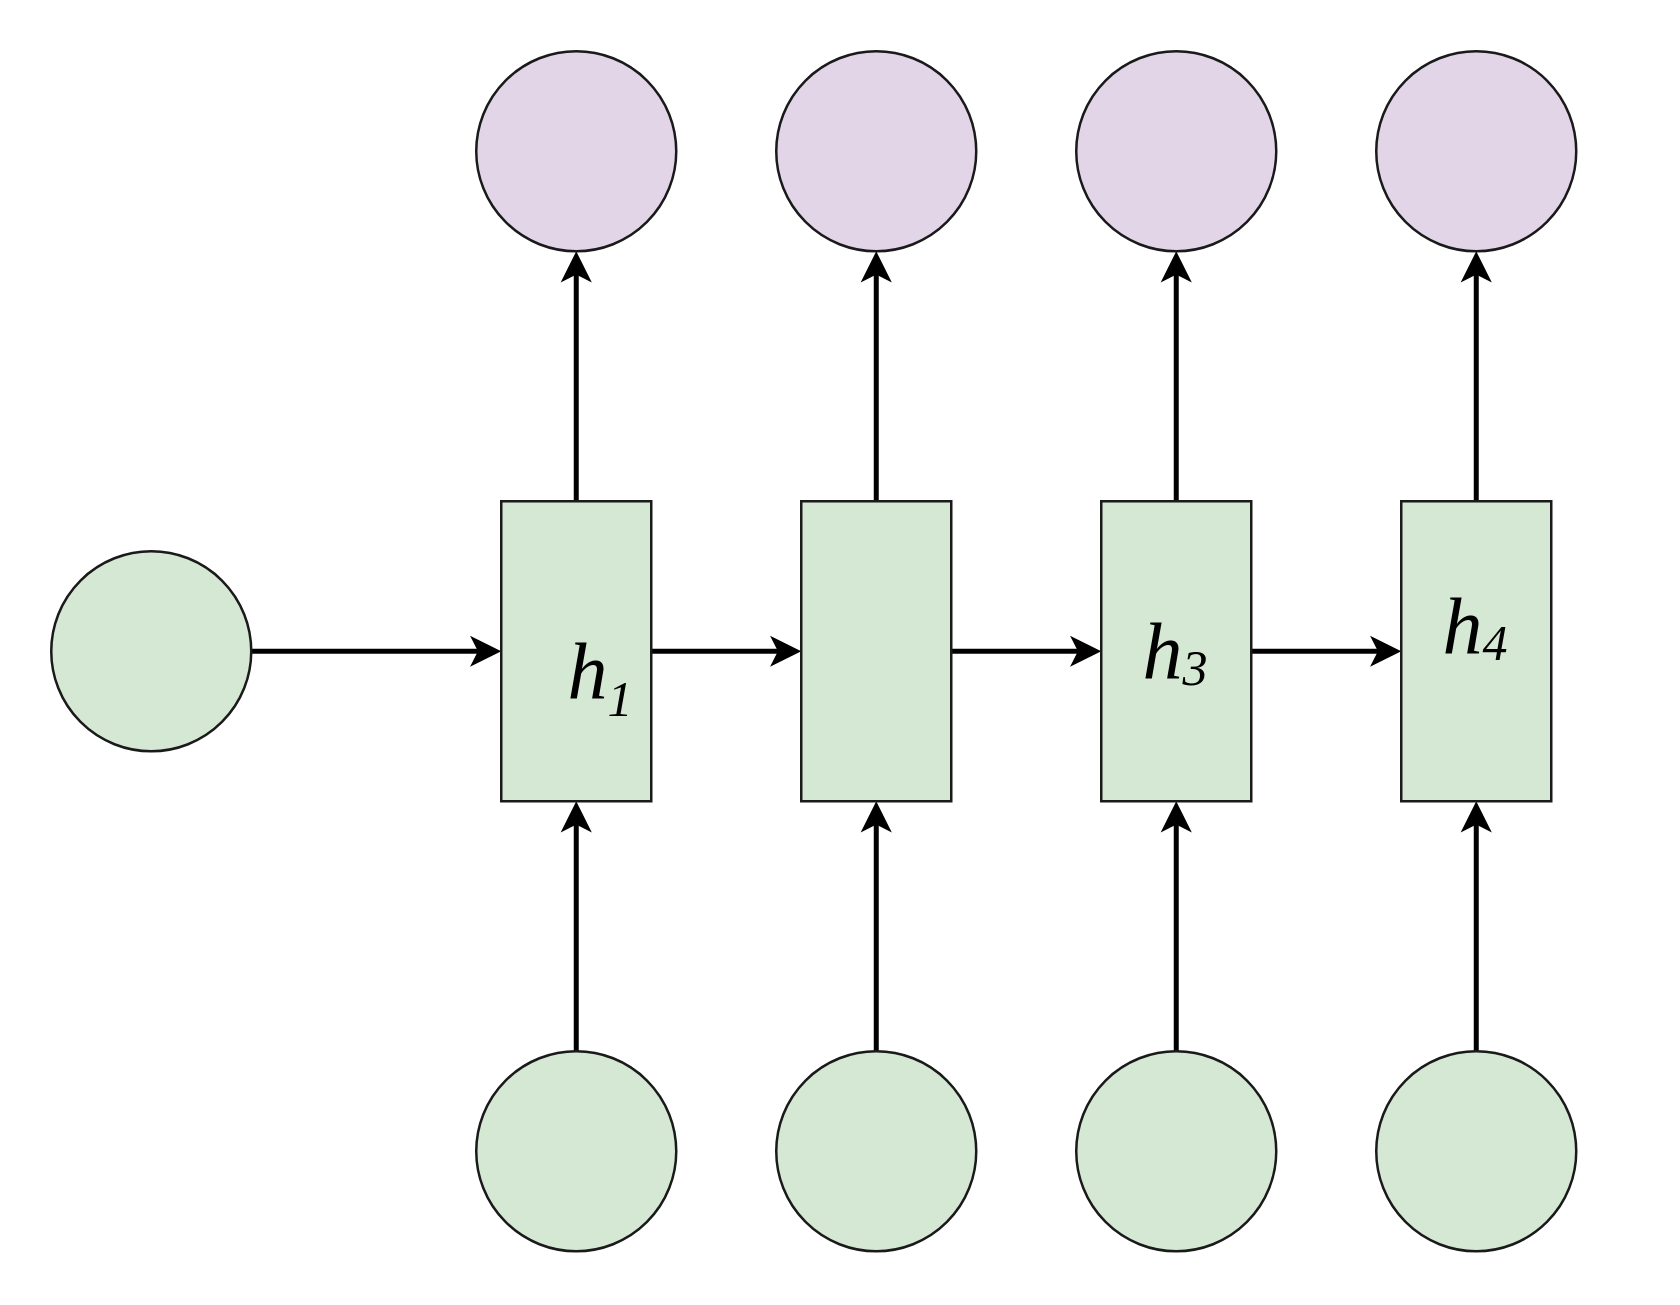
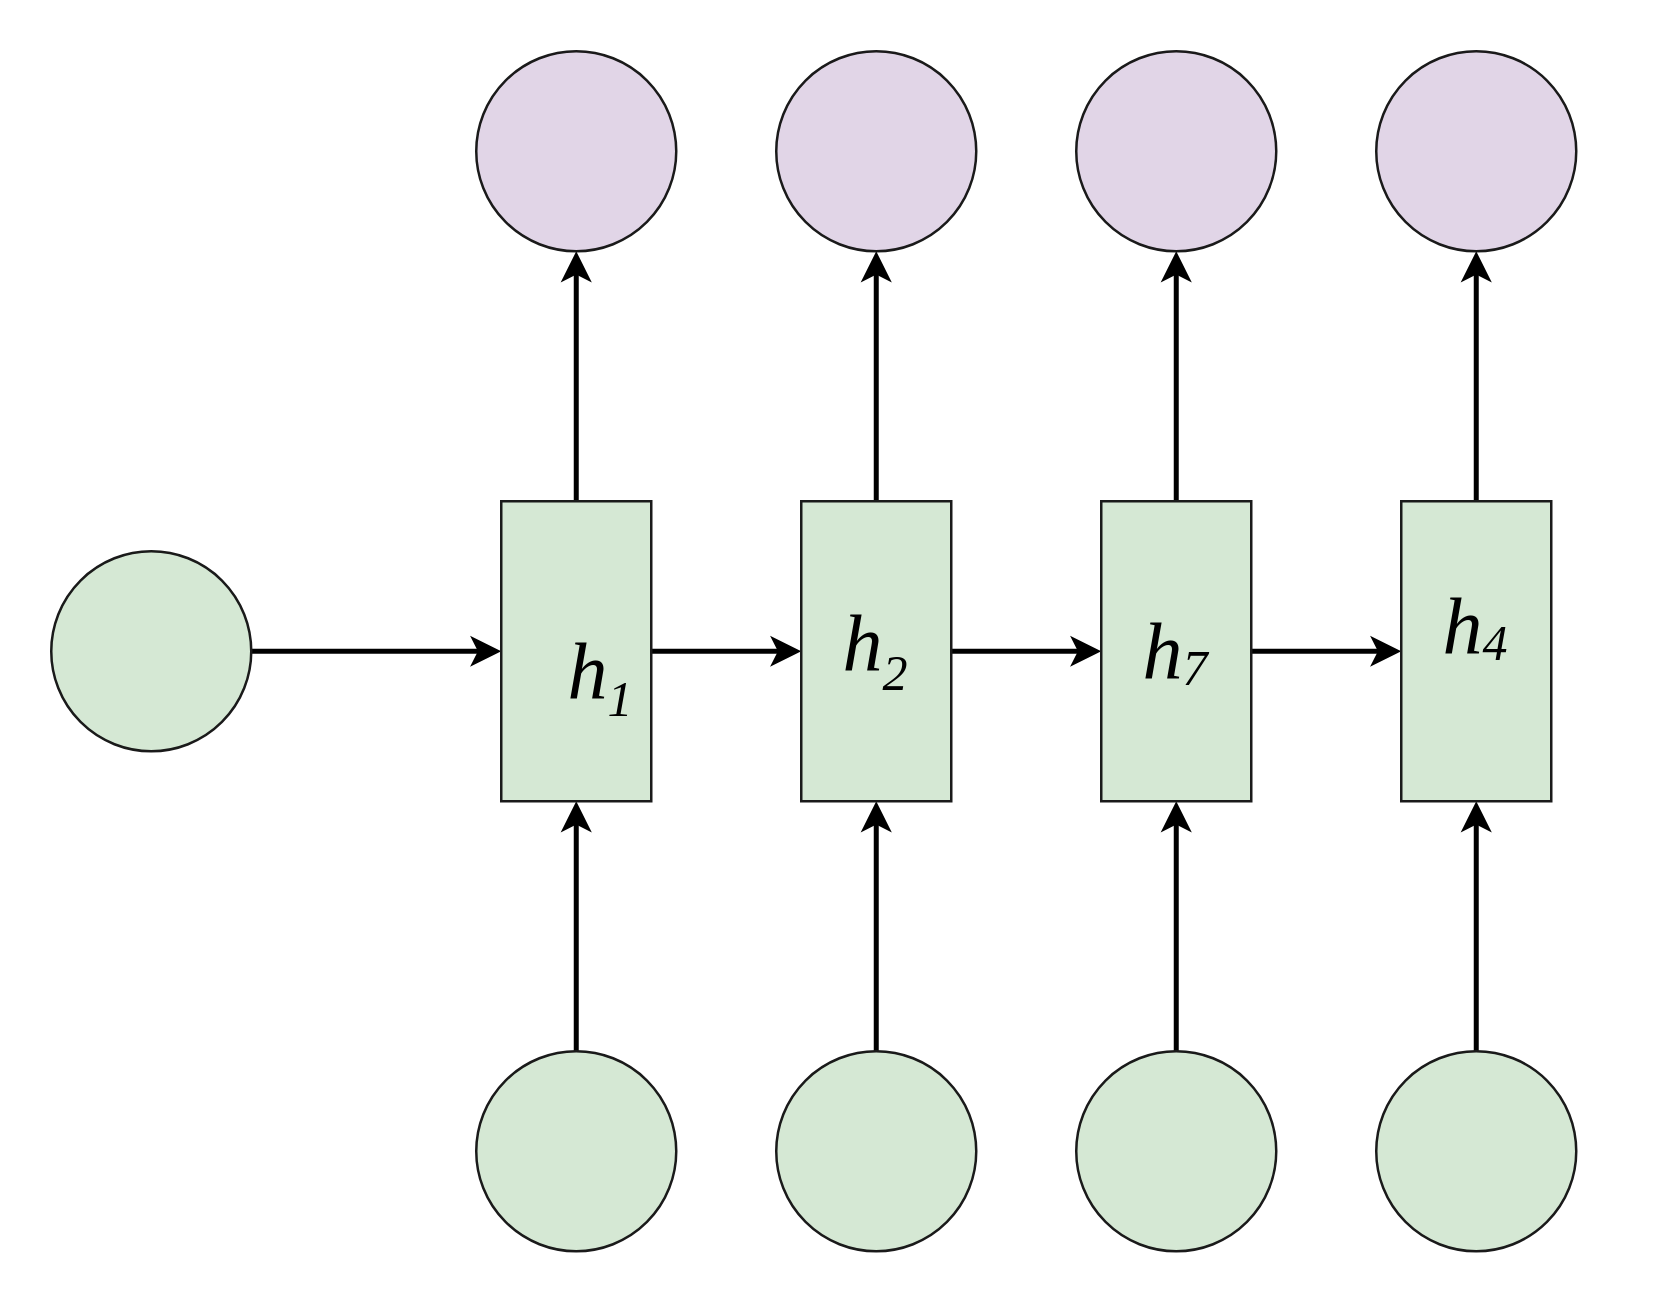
  <mxCell id="0" />
  <mxCell id="1" parent="0" />
  <mxCell id="2" style="edgeStyle=orthogonalEdgeStyle;rounded=0;orthogonalLoop=1;jettySize=auto;html=1;entryX=0.5;entryY=1;entryDx=0;entryDy=0;strokeWidth=2;" edge="1" parent="1" source="3" target="18"><mxGeometry relative="1" as="geometry" /></mxCell>
  <mxCell id="3" value="" style="ellipse;whiteSpace=wrap;html=1;aspect=fixed;fillColor=#d5e8d4;strokeColor=#1A1A1A;" vertex="1" parent="1"><mxGeometry x="20" y="220" width="80" height="80" as="geometry" /></mxCell>
  <mxCell id="4" value="" style="ellipse;whiteSpace=wrap;html=1;aspect=fixed;fillColor=#e1d5e7;strokeColor=#1A1A1A;" vertex="1" parent="1"><mxGeometry x="190" y="20" width="80" height="80" as="geometry" /></mxCell>
  <mxCell id="5" value="" style="ellipse;whiteSpace=wrap;html=1;aspect=fixed;fillColor=#e1d5e7;strokeColor=#1A1A1A;" vertex="1" parent="1"><mxGeometry x="310" y="20" width="80" height="80" as="geometry" /></mxCell>
  <mxCell id="6" value="" style="ellipse;whiteSpace=wrap;html=1;aspect=fixed;fillColor=#e1d5e7;strokeColor=#1A1A1A;" vertex="1" parent="1"><mxGeometry x="430" y="20" width="80" height="80" as="geometry" /></mxCell>
  <mxCell id="7" value="" style="ellipse;whiteSpace=wrap;html=1;aspect=fixed;fillColor=#e1d5e7;strokeColor=#1A1A1A;" vertex="1" parent="1"><mxGeometry x="550" y="20" width="80" height="80" as="geometry" /></mxCell>
  <mxCell id="8" style="edgeStyle=orthogonalEdgeStyle;rounded=0;orthogonalLoop=1;jettySize=auto;html=1;entryX=1;entryY=0.5;entryDx=0;entryDy=0;strokeWidth=2;" edge="1" parent="1" source="9" target="18"><mxGeometry relative="1" as="geometry" /></mxCell>
  <mxCell id="9" value="" style="ellipse;whiteSpace=wrap;html=1;aspect=fixed;fillColor=#d5e8d4;strokeColor=#1A1A1A;" vertex="1" parent="1"><mxGeometry x="190" y="420" width="80" height="80" as="geometry" /></mxCell>
  <mxCell id="10" style="edgeStyle=orthogonalEdgeStyle;rounded=0;orthogonalLoop=1;jettySize=auto;html=1;entryX=1;entryY=0.5;entryDx=0;entryDy=0;strokeWidth=2;" edge="1" parent="1" source="11" target="21"><mxGeometry relative="1" as="geometry" /></mxCell>
  <mxCell id="11" value="" style="ellipse;whiteSpace=wrap;html=1;aspect=fixed;fillColor=#d5e8d4;strokeColor=#1A1A1A;" vertex="1" parent="1"><mxGeometry x="310" y="420" width="80" height="80" as="geometry" /></mxCell>
  <mxCell id="12" style="edgeStyle=orthogonalEdgeStyle;rounded=0;orthogonalLoop=1;jettySize=auto;html=1;strokeWidth=2;entryX=1;entryY=0.5;entryDx=0;entryDy=0;" edge="1" parent="1" source="13" target="24"><mxGeometry relative="1" as="geometry"><mxPoint x="470" y="340" as="targetPoint" /></mxGeometry></mxCell>
  <mxCell id="13" value="" style="ellipse;whiteSpace=wrap;html=1;aspect=fixed;fillColor=#d5e8d4;strokeColor=#1A1A1A;" vertex="1" parent="1"><mxGeometry x="430" y="420" width="80" height="80" as="geometry" /></mxCell>
  <mxCell id="14" style="edgeStyle=orthogonalEdgeStyle;rounded=0;orthogonalLoop=1;jettySize=auto;html=1;entryX=1;entryY=0.5;entryDx=0;entryDy=0;strokeWidth=2;" edge="1" parent="1" source="15" target="26"><mxGeometry relative="1" as="geometry" /></mxCell>
  <mxCell id="15" value="" style="ellipse;whiteSpace=wrap;html=1;aspect=fixed;fillColor=#d5e8d4;strokeColor=#1A1A1A;" vertex="1" parent="1"><mxGeometry x="550" y="420" width="80" height="80" as="geometry" /></mxCell>
  <mxCell id="16" style="edgeStyle=orthogonalEdgeStyle;rounded=0;orthogonalLoop=1;jettySize=auto;html=1;entryX=0.5;entryY=1;entryDx=0;entryDy=0;strokeWidth=2;" edge="1" parent="1" source="18" target="4"><mxGeometry relative="1" as="geometry" /></mxCell>
  <mxCell id="17" style="edgeStyle=orthogonalEdgeStyle;rounded=0;orthogonalLoop=1;jettySize=auto;html=1;entryX=0.5;entryY=1;entryDx=0;entryDy=0;strokeWidth=2;" edge="1" parent="1" source="18" target="21"><mxGeometry relative="1" as="geometry" /></mxCell>
  <mxCell id="18" value="" style="whiteSpace=wrap;html=1;rotation=90;fillColor=#d5e8d4;strokeColor=#1A1A1A;" vertex="1" parent="1"><mxGeometry x="170" y="230" width="120" height="60" as="geometry" /></mxCell>
  <mxCell id="19" style="edgeStyle=orthogonalEdgeStyle;rounded=0;orthogonalLoop=1;jettySize=auto;html=1;strokeWidth=2;entryX=0.5;entryY=1;entryDx=0;entryDy=0;" edge="1" parent="1" source="21" target="5"><mxGeometry relative="1" as="geometry"><mxPoint x="350" y="110" as="targetPoint" /></mxGeometry></mxCell>
  <mxCell id="20" style="edgeStyle=orthogonalEdgeStyle;rounded=0;orthogonalLoop=1;jettySize=auto;html=1;entryX=0.5;entryY=1;entryDx=0;entryDy=0;strokeWidth=2;" edge="1" parent="1" source="21" target="24"><mxGeometry relative="1" as="geometry" /></mxCell>
  <mxCell id="21" value="" style="whiteSpace=wrap;html=1;rotation=90;fillColor=#d5e8d4;strokeColor=#1A1A1A;" vertex="1" parent="1"><mxGeometry x="290" y="230" width="120" height="60" as="geometry" /></mxCell>
  <mxCell id="22" style="edgeStyle=orthogonalEdgeStyle;rounded=0;orthogonalLoop=1;jettySize=auto;html=1;strokeWidth=2;" edge="1" parent="1" source="24" target="6"><mxGeometry relative="1" as="geometry" /></mxCell>
  <mxCell id="23" style="edgeStyle=orthogonalEdgeStyle;rounded=0;orthogonalLoop=1;jettySize=auto;html=1;entryX=0.5;entryY=1;entryDx=0;entryDy=0;strokeWidth=2;" edge="1" parent="1" source="24" target="26"><mxGeometry relative="1" as="geometry" /></mxCell>
  <mxCell id="24" value="" style="whiteSpace=wrap;html=1;rotation=90;fillColor=#d5e8d4;strokeColor=#1A1A1A;" vertex="1" parent="1"><mxGeometry x="410" y="230" width="120" height="60" as="geometry" /></mxCell>
  <mxCell id="25" style="edgeStyle=orthogonalEdgeStyle;rounded=0;orthogonalLoop=1;jettySize=auto;html=1;entryX=0.5;entryY=1;entryDx=0;entryDy=0;strokeWidth=2;" edge="1" parent="1" source="26" target="7"><mxGeometry relative="1" as="geometry" /></mxCell>
  <mxCell id="26" value="" style="whiteSpace=wrap;html=1;rotation=90;fillColor=#d5e8d4;strokeColor=#1A1A1A;" vertex="1" parent="1"><mxGeometry x="530" y="230" width="120" height="60" as="geometry" /></mxCell>
  <mxCell id="27" value="&lt;font style=&quot;font-size: 32px&quot;&gt;h&lt;font style=&quot;font-size: 32px&quot; size=&quot;1&quot;&gt;&lt;sub style=&quot;font-size: 20px&quot;&gt;1&lt;/sub&gt;&lt;/font&gt;&lt;/font&gt;" style="text;html=1;strokeColor=none;fillColor=none;align=center;verticalAlign=middle;whiteSpace=wrap;rounded=0;fontFamily=Times New Roman;fontSize=32;fontStyle=2" vertex="1" parent="1"><mxGeometry x="210" y="255" width="60" height="30" as="geometry" /></mxCell>
- <mxCell id="29" value="&lt;font style=&quot;font-size: 32px&quot;&gt;h&lt;font size=&quot;1&quot;&gt;&lt;sub&gt;&lt;font style=&quot;font-size: 20px&quot;&gt;3&lt;/font&gt;&lt;/sub&gt;&lt;/font&gt;&lt;/font&gt;" style="text;html=1;strokeColor=none;fillColor=none;align=center;verticalAlign=middle;whiteSpace=wrap;rounded=0;fontFamily=Times New Roman;fontSize=32;fontStyle=2" vertex="1" parent="1"><mxGeometry x="440" y="245" width="60" height="30" as="geometry" /></mxCell>
+ <mxCell id="28" value="&lt;font style=&quot;font-size: 32px&quot;&gt;h&lt;sub&gt;&lt;font style=&quot;font-size: 20px&quot;&gt;2&lt;/font&gt;&lt;/sub&gt;&lt;/font&gt;" style="text;html=1;strokeColor=none;fillColor=none;align=center;verticalAlign=middle;whiteSpace=wrap;rounded=0;fontFamily=Times New Roman;fontSize=32;fontStyle=2" vertex="1" parent="1"><mxGeometry x="320" y="245" width="60" height="30" as="geometry" /></mxCell>
+ <mxCell id="29" value="&lt;font style=&quot;font-size: 32px&quot;&gt;h&lt;font size=&quot;1&quot;&gt;&lt;sub&gt;&lt;font style=&quot;font-size: 20px&quot;&gt;7&lt;/font&gt;&lt;/sub&gt;&lt;/font&gt;&lt;/font&gt;" style="text;html=1;strokeColor=none;fillColor=none;align=center;verticalAlign=middle;whiteSpace=wrap;rounded=0;fontFamily=Times New Roman;fontSize=32;fontStyle=2" vertex="1" parent="1"><mxGeometry x="440" y="245" width="60" height="30" as="geometry" /></mxCell>
  <mxCell id="30" value="&lt;font style=&quot;font-size: 32px&quot;&gt;h&lt;font size=&quot;1&quot;&gt;&lt;sub style=&quot;font-size: 20px&quot;&gt;4&lt;/sub&gt;&lt;/font&gt;&lt;/font&gt;" style="text;html=1;strokeColor=none;fillColor=none;align=center;verticalAlign=middle;whiteSpace=wrap;rounded=0;fontFamily=Times New Roman;fontSize=32;fontStyle=2" vertex="1" parent="1"><mxGeometry x="560" y="235" width="60" height="30" as="geometry" /></mxCell>
